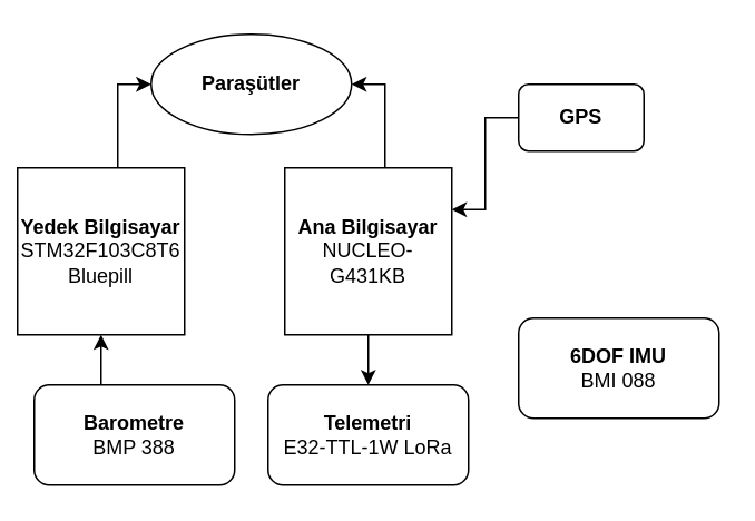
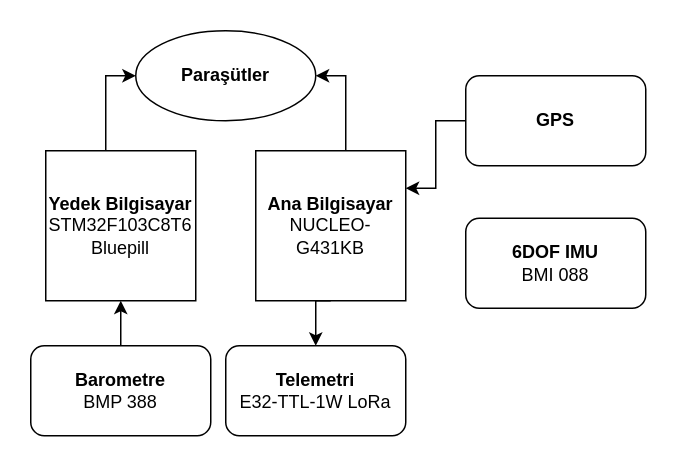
  <mxCell id="0" />
  <mxCell id="1" parent="0" />
  <mxCell id="2" style="edgeStyle=orthogonalEdgeStyle;rounded=0;orthogonalLoop=1;jettySize=auto;html=1;exitX=0;exitY=0.5;exitDx=0;exitDy=0;entryX=0;entryY=0.5;entryDx=0;entryDy=0;" edge="1" parent="1" source="3" target="13"><mxGeometry relative="1" as="geometry"><Array as="points"><mxPoint x="70" y="100" /><mxPoint x="70" y="50" /></Array></mxGeometry></mxCell>
- <mxCell id="3" value="&lt;b&gt;Yedek Bilgisayar&lt;br&gt;&lt;/b&gt;STM32F103C8T6 Bluepill" style="whiteSpace=wrap;html=1;aspect=fixed;direction=south;" parent="1" vertex="1"><mxGeometry x="10" y="100" width="100" height="100" as="geometry" /></mxCell>
+ <mxCell id="3" value="&lt;b&gt;Yedek Bilgisayar&lt;br&gt;&lt;/b&gt;STM32F103C8T6 Bluepill" style="whiteSpace=wrap;html=1;aspect=fixed;direction=south;" parent="1" vertex="1"><mxGeometry x="30" y="100" width="100" height="100" as="geometry" /></mxCell>
  <mxCell id="4" style="edgeStyle=orthogonalEdgeStyle;rounded=0;orthogonalLoop=1;jettySize=auto;html=1;exitX=0.5;exitY=1;exitDx=0;exitDy=0;entryX=0.5;entryY=0;entryDx=0;entryDy=0;" edge="1" parent="1" source="6" target="9"><mxGeometry relative="1" as="geometry" /></mxCell>
  <mxCell id="5" style="edgeStyle=orthogonalEdgeStyle;rounded=0;orthogonalLoop=1;jettySize=auto;html=1;exitX=0.5;exitY=0;exitDx=0;exitDy=0;entryX=1;entryY=0.5;entryDx=0;entryDy=0;" edge="1" parent="1" source="6" target="13"><mxGeometry relative="1" as="geometry"><Array as="points"><mxPoint x="230" y="100" /><mxPoint x="230" y="50" /></Array></mxGeometry></mxCell>
  <mxCell id="6" value="&lt;b&gt;Ana Bilgisayar&lt;/b&gt;&lt;br&gt;NUCLEO-G431KB" style="whiteSpace=wrap;html=1;aspect=fixed;" parent="1" vertex="1"><mxGeometry x="170" y="100" width="100" height="100" as="geometry" /></mxCell>
  <mxCell id="7" style="edgeStyle=orthogonalEdgeStyle;rounded=0;orthogonalLoop=1;jettySize=auto;html=1;exitX=0;exitY=0.5;exitDx=0;exitDy=0;entryX=1;entryY=0.25;entryDx=0;entryDy=0;" edge="1" parent="1" source="8" target="6"><mxGeometry relative="1" as="geometry" /></mxCell>
- <mxCell id="8" value="&lt;b&gt;GPS&lt;/b&gt;" style="rounded=1;whiteSpace=wrap;html=1;" parent="1" vertex="1"><mxGeometry x="310" y="50" width="75" height="40" as="geometry" /></mxCell>
- <mxCell id="9" value="&lt;b&gt;Telemetri&lt;/b&gt;&lt;br&gt;E32-TTL-1W LoRa" style="rounded=1;whiteSpace=wrap;html=1;" parent="1" vertex="1"><mxGeometry x="160" y="230" width="120" height="60" as="geometry" /></mxCell>
+ <mxCell id="8" value="&lt;b&gt;GPS&lt;/b&gt;" style="rounded=1;whiteSpace=wrap;html=1;" parent="1" vertex="1"><mxGeometry x="310" y="50" width="120" height="60" as="geometry" /></mxCell>
+ <mxCell id="9" value="&lt;b&gt;Telemetri&lt;/b&gt;&lt;br&gt;E32-TTL-1W LoRa" style="rounded=1;whiteSpace=wrap;html=1;" parent="1" vertex="1"><mxGeometry x="150" y="230" width="120" height="60" as="geometry" /></mxCell>
  <mxCell id="10" style="edgeStyle=orthogonalEdgeStyle;rounded=0;orthogonalLoop=1;jettySize=auto;html=1;exitX=0.5;exitY=0;exitDx=0;exitDy=0;entryX=1;entryY=0.5;entryDx=0;entryDy=0;" edge="1" parent="1" source="11" target="3"><mxGeometry relative="1" as="geometry" /></mxCell>
  <mxCell id="11" value="&lt;b&gt;Barometre&lt;/b&gt;&lt;br&gt;BMP 388" style="rounded=1;whiteSpace=wrap;html=1;" parent="1" vertex="1"><mxGeometry x="20" y="230" width="120" height="60" as="geometry" /></mxCell>
- <mxCell id="12" value="&lt;b&gt;6DOF IMU&lt;br&gt;&lt;/b&gt;BMI 088" style="rounded=1;whiteSpace=wrap;html=1;" parent="1" vertex="1"><mxGeometry x="310" y="190" width="120" height="60" as="geometry" /></mxCell>
+ <mxCell id="12" value="&lt;b&gt;6DOF IMU&lt;br&gt;&lt;/b&gt;BMI 088" style="rounded=1;whiteSpace=wrap;html=1;" parent="1" vertex="1"><mxGeometry x="310" y="145" width="120" height="60" as="geometry" /></mxCell>
  <mxCell id="13" value="&lt;b&gt;Paraşütler&lt;/b&gt;" style="ellipse;whiteSpace=wrap;html=1;" vertex="1" parent="1"><mxGeometry x="90" y="20" width="120" height="60" as="geometry" /></mxCell>
